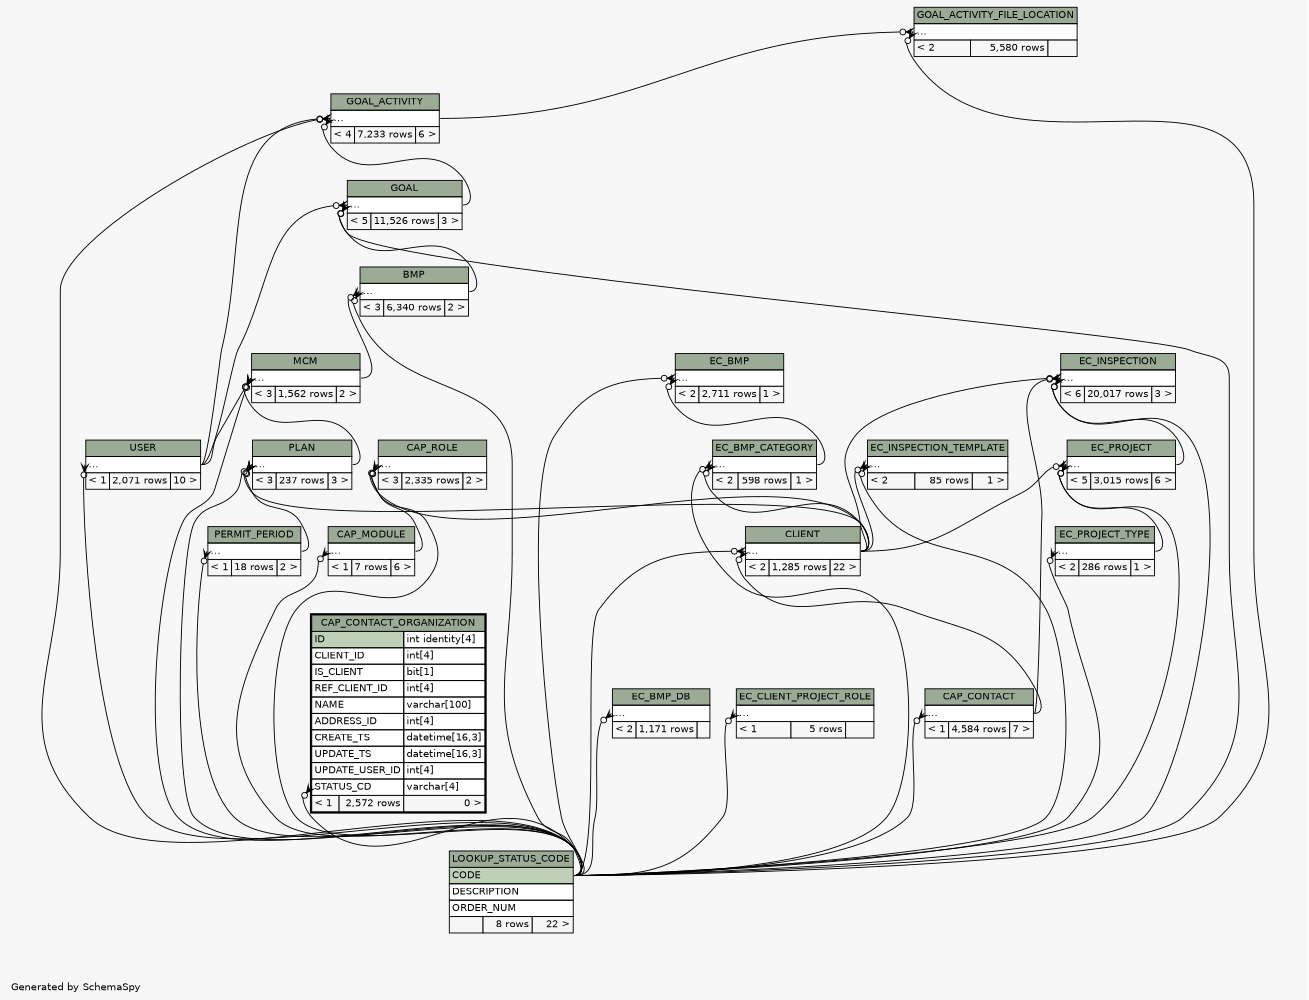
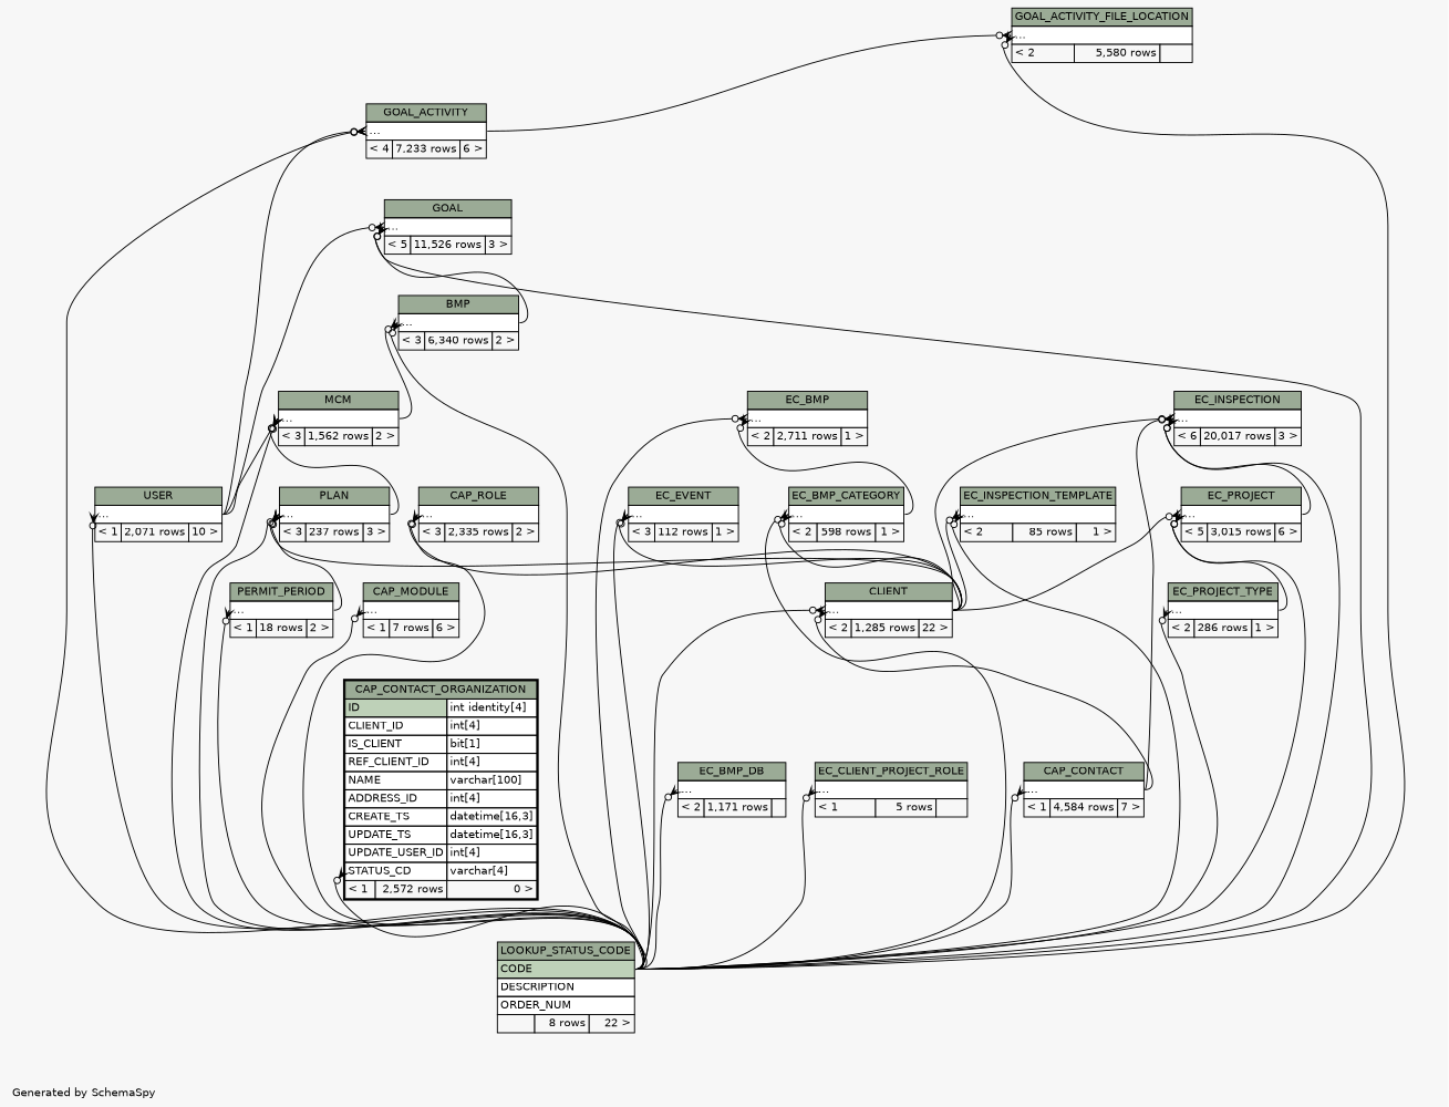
  digraph {
    bgcolor="#f7f7f7"
    fontname=Helvetica
    fontsize=11
    label="\nGenerated by SchemaSpy"
    labeljust=l
    nodesep=0.18
    rankdir=TB
    ranksep=0.46
    node [fontname=Helvetica fontsize=11 shape=plaintext]
    edge [arrowhead=none arrowsize=0.8 arrowtail=crowodot dir=back headport="elipses:e" tailport="elipses:w"]
    n1 [label=<     <TABLE BORDER="0" CELLBORDER="1" CELLSPACING="0" BGCOLOR="#ffffff">       <TR><TD COLSPAN="3" BGCOLOR="#9bab96" ALIGN="CENTER">BMP</TD></TR>       <TR><TD PORT="elipses" COLSPAN="3" ALIGN="LEFT">...</TD></TR>       <TR><TD ALIGN="LEFT" BGCOLOR="#f7f7f7">&lt; 3</TD><TD ALIGN="RIGHT" BGCOLOR="#f7f7f7">6,340 rows</TD><TD ALIGN="RIGHT" BGCOLOR="#f7f7f7">2 &gt;</TD></TR>     </TABLE>>]
    n2 [label=<     <TABLE BORDER="0" CELLBORDER="1" CELLSPACING="0" BGCOLOR="#ffffff">       <TR><TD COLSPAN="3" BGCOLOR="#9bab96" ALIGN="CENTER">MCM</TD></TR>       <TR><TD PORT="elipses" COLSPAN="3" ALIGN="LEFT">...</TD></TR>       <TR><TD ALIGN="LEFT" BGCOLOR="#f7f7f7">&lt; 3</TD><TD ALIGN="RIGHT" BGCOLOR="#f7f7f7">1,562 rows</TD><TD ALIGN="RIGHT" BGCOLOR="#f7f7f7">2 &gt;</TD></TR>     </TABLE>>]
    n3 [label=<     <TABLE BORDER="0" CELLBORDER="1" CELLSPACING="0" BGCOLOR="#ffffff">       <TR><TD COLSPAN="3" BGCOLOR="#9bab96" ALIGN="CENTER">LOOKUP_STATUS_CODE</TD></TR>       <TR><TD PORT="CODE" COLSPAN="3" BGCOLOR="#bed1b8" ALIGN="LEFT">CODE</TD></TR>       <TR><TD PORT="DESCRIPTION" COLSPAN="3" ALIGN="LEFT">DESCRIPTION</TD></TR>       <TR><TD PORT="ORDER_NUM" COLSPAN="3" ALIGN="LEFT">ORDER_NUM</TD></TR>       <TR><TD ALIGN="LEFT" BGCOLOR="#f7f7f7">  </TD><TD ALIGN="RIGHT" BGCOLOR="#f7f7f7">8 rows</TD><TD ALIGN="RIGHT" BGCOLOR="#f7f7f7">22 &gt;</TD></TR>     </TABLE>>]
    n4 [label=<     <TABLE BORDER="0" CELLBORDER="1" CELLSPACING="0" BGCOLOR="#ffffff">       <TR><TD COLSPAN="3" BGCOLOR="#9bab96" ALIGN="CENTER">USER</TD></TR>       <TR><TD PORT="elipses" COLSPAN="3" ALIGN="LEFT">...</TD></TR>       <TR><TD ALIGN="LEFT" BGCOLOR="#f7f7f7">&lt; 1</TD><TD ALIGN="RIGHT" BGCOLOR="#f7f7f7">2,071 rows</TD><TD ALIGN="RIGHT" BGCOLOR="#f7f7f7">10 &gt;</TD></TR>     </TABLE>>]
    n5 [label=<     <TABLE BORDER="0" CELLBORDER="1" CELLSPACING="0" BGCOLOR="#ffffff">       <TR><TD COLSPAN="3" BGCOLOR="#9bab96" ALIGN="CENTER">PLAN</TD></TR>       <TR><TD PORT="elipses" COLSPAN="3" ALIGN="LEFT">...</TD></TR>       <TR><TD ALIGN="LEFT" BGCOLOR="#f7f7f7">&lt; 3</TD><TD ALIGN="RIGHT" BGCOLOR="#f7f7f7">237 rows</TD><TD ALIGN="RIGHT" BGCOLOR="#f7f7f7">3 &gt;</TD></TR>     </TABLE>>]
    n6 [label=<     <TABLE BORDER="0" CELLBORDER="1" CELLSPACING="0" BGCOLOR="#ffffff">       <TR><TD COLSPAN="3" BGCOLOR="#9bab96" ALIGN="CENTER">CLIENT</TD></TR>       <TR><TD PORT="elipses" COLSPAN="3" ALIGN="LEFT">...</TD></TR>       <TR><TD ALIGN="LEFT" BGCOLOR="#f7f7f7">&lt; 2</TD><TD ALIGN="RIGHT" BGCOLOR="#f7f7f7">1,285 rows</TD><TD ALIGN="RIGHT" BGCOLOR="#f7f7f7">22 &gt;</TD></TR>     </TABLE>>]
    n7 [label=<     <TABLE BORDER="0" CELLBORDER="1" CELLSPACING="0" BGCOLOR="#ffffff">       <TR><TD COLSPAN="3" BGCOLOR="#9bab96" ALIGN="CENTER">PERMIT_PERIOD</TD></TR>       <TR><TD PORT="elipses" COLSPAN="3" ALIGN="LEFT">...</TD></TR>       <TR><TD ALIGN="LEFT" BGCOLOR="#f7f7f7">&lt; 1</TD><TD ALIGN="RIGHT" BGCOLOR="#f7f7f7">18 rows</TD><TD ALIGN="RIGHT" BGCOLOR="#f7f7f7">2 &gt;</TD></TR>     </TABLE>>]
    n8 [label=<     <TABLE BORDER="0" CELLBORDER="1" CELLSPACING="0" BGCOLOR="#ffffff">       <TR><TD COLSPAN="3" BGCOLOR="#9bab96" ALIGN="CENTER">CAP_CONTACT</TD></TR>       <TR><TD PORT="elipses" COLSPAN="3" ALIGN="LEFT">...</TD></TR>       <TR><TD ALIGN="LEFT" BGCOLOR="#f7f7f7">&lt; 1</TD><TD ALIGN="RIGHT" BGCOLOR="#f7f7f7">4,584 rows</TD><TD ALIGN="RIGHT" BGCOLOR="#f7f7f7">7 &gt;</TD></TR>     </TABLE>>]
    n9 [label=<     <TABLE BORDER="2" CELLBORDER="1" CELLSPACING="0" BGCOLOR="#ffffff">       <TR><TD COLSPAN="3" BGCOLOR="#9bab96" ALIGN="CENTER">CAP_CONTACT_ORGANIZATION</TD></TR>       <TR><TD PORT="ID" COLSPAN="2" BGCOLOR="#bed1b8" ALIGN="LEFT">ID</TD><TD PORT="ID.type" ALIGN="LEFT">int identity[4]</TD></TR>       <TR><TD PORT="CLIENT_ID" COLSPAN="2" ALIGN="LEFT">CLIENT_ID</TD><TD PORT="CLIENT_ID.type" ALIGN="LEFT">int[4]</TD></TR>       <TR><TD PORT="IS_CLIENT" COLSPAN="2" ALIGN="LEFT">IS_CLIENT</TD><TD PORT="IS_CLIENT.type" ALIGN="LEFT">bit[1]</TD></TR>       <TR><TD PORT="REF_CLIENT_ID" COLSPAN="2" ALIGN="LEFT">REF_CLIENT_ID</TD><TD PORT="REF_CLIENT_ID.type" ALIGN="LEFT">int[4]</TD></TR>       <TR><TD PORT="NAME" COLSPAN="2" ALIGN="LEFT">NAME</TD><TD PORT="NAME.type" ALIGN="LEFT">varchar[100]</TD></TR>       <TR><TD PORT="ADDRESS_ID" COLSPAN="2" ALIGN="LEFT">ADDRESS_ID</TD><TD PORT="ADDRESS_ID.type" ALIGN="LEFT">int[4]</TD></TR>       <TR><TD PORT="CREATE_TS" COLSPAN="2" ALIGN="LEFT">CREATE_TS</TD><TD PORT="CREATE_TS.type" ALIGN="LEFT">datetime[16,3]</TD></TR>       <TR><TD PORT="UPDATE_TS" COLSPAN="2" ALIGN="LEFT">UPDATE_TS</TD><TD PORT="UPDATE_TS.type" ALIGN="LEFT">datetime[16,3]</TD></TR>       <TR><TD PORT="UPDATE_USER_ID" COLSPAN="2" ALIGN="LEFT">UPDATE_USER_ID</TD><TD PORT="UPDATE_USER_ID.type" ALIGN="LEFT">int[4]</TD></TR>       <TR><TD PORT="STATUS_CD" COLSPAN="2" ALIGN="LEFT">STATUS_CD</TD><TD PORT="STATUS_CD.type" ALIGN="LEFT">varchar[4]</TD></TR>       <TR><TD ALIGN="LEFT" BGCOLOR="#f7f7f7">&lt; 1</TD><TD ALIGN="RIGHT" BGCOLOR="#f7f7f7">2,572 rows</TD><TD ALIGN="RIGHT" BGCOLOR="#f7f7f7">0 &gt;</TD></TR>     </TABLE>>]
    n10 [label=<     <TABLE BORDER="0" CELLBORDER="1" CELLSPACING="0" BGCOLOR="#ffffff">       <TR><TD COLSPAN="3" BGCOLOR="#9bab96" ALIGN="CENTER">CAP_MODULE</TD></TR>       <TR><TD PORT="elipses" COLSPAN="3" ALIGN="LEFT">...</TD></TR>       <TR><TD ALIGN="LEFT" BGCOLOR="#f7f7f7">&lt; 1</TD><TD ALIGN="RIGHT" BGCOLOR="#f7f7f7">7 rows</TD><TD ALIGN="RIGHT" BGCOLOR="#f7f7f7">6 &gt;</TD></TR>     </TABLE>>]
    n11 [label=<     <TABLE BORDER="0" CELLBORDER="1" CELLSPACING="0" BGCOLOR="#ffffff">       <TR><TD COLSPAN="3" BGCOLOR="#9bab96" ALIGN="CENTER">CAP_ROLE</TD></TR>       <TR><TD PORT="elipses" COLSPAN="3" ALIGN="LEFT">...</TD></TR>       <TR><TD ALIGN="LEFT" BGCOLOR="#f7f7f7">&lt; 3</TD><TD ALIGN="RIGHT" BGCOLOR="#f7f7f7">2,335 rows</TD><TD ALIGN="RIGHT" BGCOLOR="#f7f7f7">2 &gt;</TD></TR>     </TABLE>>]
    n12 [label=<     <TABLE BORDER="0" CELLBORDER="1" CELLSPACING="0" BGCOLOR="#ffffff">       <TR><TD COLSPAN="3" BGCOLOR="#9bab96" ALIGN="CENTER">EC_BMP</TD></TR>       <TR><TD PORT="elipses" COLSPAN="3" ALIGN="LEFT">...</TD></TR>       <TR><TD ALIGN="LEFT" BGCOLOR="#f7f7f7">&lt; 2</TD><TD ALIGN="RIGHT" BGCOLOR="#f7f7f7">2,711 rows</TD><TD ALIGN="RIGHT" BGCOLOR="#f7f7f7">1 &gt;</TD></TR>     </TABLE>>]
    n13 [label=<     <TABLE BORDER="0" CELLBORDER="1" CELLSPACING="0" BGCOLOR="#ffffff">       <TR><TD COLSPAN="3" BGCOLOR="#9bab96" ALIGN="CENTER">EC_BMP_CATEGORY</TD></TR>       <TR><TD PORT="elipses" COLSPAN="3" ALIGN="LEFT">...</TD></TR>       <TR><TD ALIGN="LEFT" BGCOLOR="#f7f7f7">&lt; 2</TD><TD ALIGN="RIGHT" BGCOLOR="#f7f7f7">598 rows</TD><TD ALIGN="RIGHT" BGCOLOR="#f7f7f7">1 &gt;</TD></TR>     </TABLE>>]
    n14 [label=<     <TABLE BORDER="0" CELLBORDER="1" CELLSPACING="0" BGCOLOR="#ffffff">       <TR><TD COLSPAN="3" BGCOLOR="#9bab96" ALIGN="CENTER">EC_BMP_DB</TD></TR>       <TR><TD PORT="elipses" COLSPAN="3" ALIGN="LEFT">...</TD></TR>       <TR><TD ALIGN="LEFT" BGCOLOR="#f7f7f7">&lt; 2</TD><TD ALIGN="RIGHT" BGCOLOR="#f7f7f7">1,171 rows</TD><TD ALIGN="RIGHT" BGCOLOR="#f7f7f7">  </TD></TR>     </TABLE>>]
    n15 [label=<     <TABLE BORDER="0" CELLBORDER="1" CELLSPACING="0" BGCOLOR="#ffffff">       <TR><TD COLSPAN="3" BGCOLOR="#9bab96" ALIGN="CENTER">EC_CLIENT_PROJECT_ROLE</TD></TR>       <TR><TD PORT="elipses" COLSPAN="3" ALIGN="LEFT">...</TD></TR>       <TR><TD ALIGN="LEFT" BGCOLOR="#f7f7f7">&lt; 1</TD><TD ALIGN="RIGHT" BGCOLOR="#f7f7f7">5 rows</TD><TD ALIGN="RIGHT" BGCOLOR="#f7f7f7">  </TD></TR>     </TABLE>>]
+   n16 [label=<     <TABLE BORDER="0" CELLBORDER="1" CELLSPACING="0" BGCOLOR="#ffffff">       <TR><TD COLSPAN="3" BGCOLOR="#9bab96" ALIGN="CENTER">EC_EVENT</TD></TR>       <TR><TD PORT="elipses" COLSPAN="3" ALIGN="LEFT">...</TD></TR>       <TR><TD ALIGN="LEFT" BGCOLOR="#f7f7f7">&lt; 3</TD><TD ALIGN="RIGHT" BGCOLOR="#f7f7f7">112 rows</TD><TD ALIGN="RIGHT" BGCOLOR="#f7f7f7">1 &gt;</TD></TR>     </TABLE>>]
    n17 [label=<     <TABLE BORDER="0" CELLBORDER="1" CELLSPACING="0" BGCOLOR="#ffffff">       <TR><TD COLSPAN="3" BGCOLOR="#9bab96" ALIGN="CENTER">EC_INSPECTION</TD></TR>       <TR><TD PORT="elipses" COLSPAN="3" ALIGN="LEFT">...</TD></TR>       <TR><TD ALIGN="LEFT" BGCOLOR="#f7f7f7">&lt; 6</TD><TD ALIGN="RIGHT" BGCOLOR="#f7f7f7">20,017 rows</TD><TD ALIGN="RIGHT" BGCOLOR="#f7f7f7">3 &gt;</TD></TR>     </TABLE>>]
    n18 [label=<     <TABLE BORDER="0" CELLBORDER="1" CELLSPACING="0" BGCOLOR="#ffffff">       <TR><TD COLSPAN="3" BGCOLOR="#9bab96" ALIGN="CENTER">EC_PROJECT</TD></TR>       <TR><TD PORT="elipses" COLSPAN="3" ALIGN="LEFT">...</TD></TR>       <TR><TD ALIGN="LEFT" BGCOLOR="#f7f7f7">&lt; 5</TD><TD ALIGN="RIGHT" BGCOLOR="#f7f7f7">3,015 rows</TD><TD ALIGN="RIGHT" BGCOLOR="#f7f7f7">6 &gt;</TD></TR>     </TABLE>>]
    n19 [label=<     <TABLE BORDER="0" CELLBORDER="1" CELLSPACING="0" BGCOLOR="#ffffff">       <TR><TD COLSPAN="3" BGCOLOR="#9bab96" ALIGN="CENTER">EC_PROJECT_TYPE</TD></TR>       <TR><TD PORT="elipses" COLSPAN="3" ALIGN="LEFT">...</TD></TR>       <TR><TD ALIGN="LEFT" BGCOLOR="#f7f7f7">&lt; 2</TD><TD ALIGN="RIGHT" BGCOLOR="#f7f7f7">286 rows</TD><TD ALIGN="RIGHT" BGCOLOR="#f7f7f7">1 &gt;</TD></TR>     </TABLE>>]
    n20 [label=<     <TABLE BORDER="0" CELLBORDER="1" CELLSPACING="0" BGCOLOR="#ffffff">       <TR><TD COLSPAN="3" BGCOLOR="#9bab96" ALIGN="CENTER">EC_INSPECTION_TEMPLATE</TD></TR>       <TR><TD PORT="elipses" COLSPAN="3" ALIGN="LEFT">...</TD></TR>       <TR><TD ALIGN="LEFT" BGCOLOR="#f7f7f7">&lt; 2</TD><TD ALIGN="RIGHT" BGCOLOR="#f7f7f7">85 rows</TD><TD ALIGN="RIGHT" BGCOLOR="#f7f7f7">1 &gt;</TD></TR>     </TABLE>>]
    n21 [label=<     <TABLE BORDER="0" CELLBORDER="1" CELLSPACING="0" BGCOLOR="#ffffff">       <TR><TD COLSPAN="3" BGCOLOR="#9bab96" ALIGN="CENTER">GOAL</TD></TR>       <TR><TD PORT="elipses" COLSPAN="3" ALIGN="LEFT">...</TD></TR>       <TR><TD ALIGN="LEFT" BGCOLOR="#f7f7f7">&lt; 5</TD><TD ALIGN="RIGHT" BGCOLOR="#f7f7f7">11,526 rows</TD><TD ALIGN="RIGHT" BGCOLOR="#f7f7f7">3 &gt;</TD></TR>     </TABLE>>]
    n22 [label=<     <TABLE BORDER="0" CELLBORDER="1" CELLSPACING="0" BGCOLOR="#ffffff">       <TR><TD COLSPAN="3" BGCOLOR="#9bab96" ALIGN="CENTER">GOAL_ACTIVITY</TD></TR>       <TR><TD PORT="elipses" COLSPAN="3" ALIGN="LEFT">...</TD></TR>       <TR><TD ALIGN="LEFT" BGCOLOR="#f7f7f7">&lt; 4</TD><TD ALIGN="RIGHT" BGCOLOR="#f7f7f7">7,233 rows</TD><TD ALIGN="RIGHT" BGCOLOR="#f7f7f7">6 &gt;</TD></TR>     </TABLE>>]
    n23 [label=<     <TABLE BORDER="0" CELLBORDER="1" CELLSPACING="0" BGCOLOR="#ffffff">       <TR><TD COLSPAN="3" BGCOLOR="#9bab96" ALIGN="CENTER">GOAL_ACTIVITY_FILE_LOCATION</TD></TR>       <TR><TD PORT="elipses" COLSPAN="3" ALIGN="LEFT">...</TD></TR>       <TR><TD ALIGN="LEFT" BGCOLOR="#f7f7f7">&lt; 2</TD><TD ALIGN="RIGHT" BGCOLOR="#f7f7f7">5,580 rows</TD><TD ALIGN="RIGHT" BGCOLOR="#f7f7f7">  </TD></TR>     </TABLE>>]
    n1 -> n2
    n1 -> n3 [headport="CODE:e"]
    n2 -> n3 [headport="CODE:e"]
    n2 -> n4
    n2 -> n5
    n4 -> n3 [headport="CODE:e"]
    n5 -> n3 [headport="CODE:e"]
    n5 -> n6
    n5 -> n7
    n6 -> n3 [headport="CODE:e"]
    n6 -> n8
    n7 -> n3 [headport="CODE:e"]
    n8 -> n3 [headport="CODE:e"]
    n9 -> n3 [headport="CODE:e" tailport="STATUS_CD:w"]
    n10 -> n3 [headport="CODE:e"]
    n11 -> n3 [headport="CODE:e"]
    n11 -> n6
-   n11 -> n10
    n12 -> n3 [headport="CODE:e"]
    n12 -> n13
    n13 -> n3 [headport="CODE:e"]
    n13 -> n6
    n14 -> n3 [headport="CODE:e"]
    n15 -> n3 [headport="CODE:e"]
+   n16 -> n3 [headport="CODE:e"]
+   n16 -> n6
    n17 -> n3 [headport="CODE:e"]
    n17 -> n6
    n17 -> n8
    n17 -> n18
    n18 -> n3 [headport="CODE:e"]
    n18 -> n6
    n18 -> n19
    n19 -> n3 [headport="CODE:e"]
    n20 -> n3 [headport="CODE:e"]
    n20 -> n6
    n21 -> n1
    n21 -> n3 [headport="CODE:e"]
    n21 -> n4
    n22 -> n3 [headport="CODE:e"]
    n22 -> n4
-   n22 -> n21
    n23 -> n3 [headport="CODE:e"]
    n23 -> n22
  }
